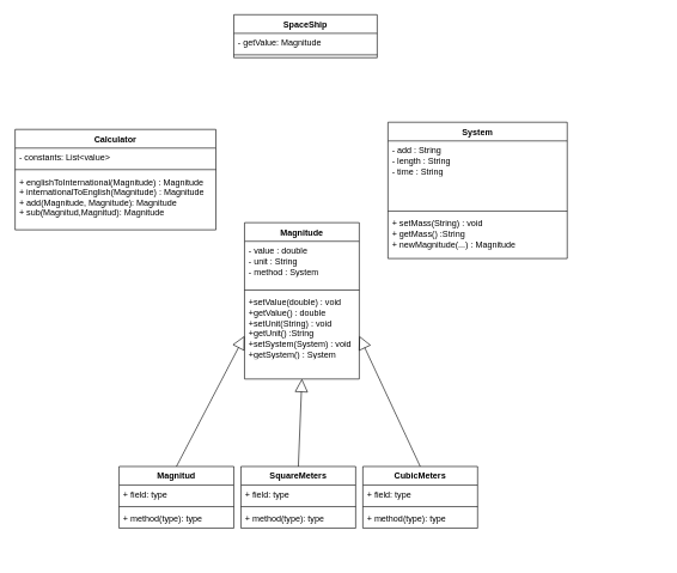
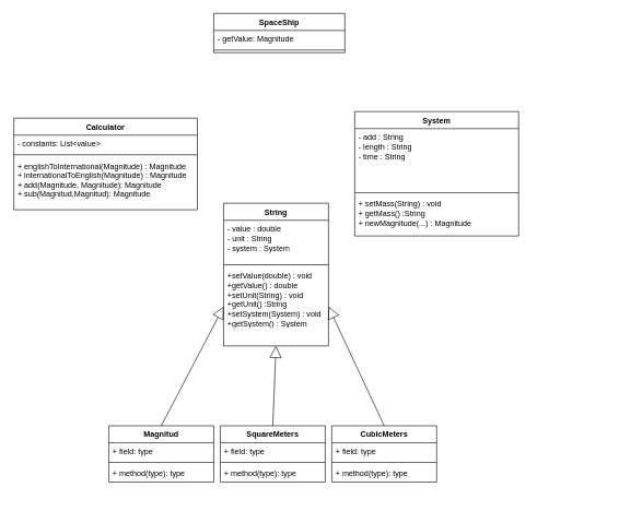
  <mxCell id="0" />
  <mxCell id="1" parent="0" />
- <mxCell id="2" value="&lt;div&gt;Magnitude&lt;/div&gt;" style="swimlane;fontStyle=1;align=center;verticalAlign=top;childLayout=stackLayout;horizontal=1;startSize=26;horizontalStack=0;resizeParent=1;resizeParentMax=0;resizeLast=0;collapsible=1;marginBottom=0;whiteSpace=wrap;html=1;" parent="1" vertex="1"><mxGeometry x="340" y="310" width="160" height="218" as="geometry" /></mxCell>
- <mxCell id="3" value="&lt;div&gt;- value : double&lt;/div&gt;&lt;div&gt;- unit : String&lt;br&gt;&lt;/div&gt;&lt;div&gt;- method : System&lt;br&gt;&lt;/div&gt;" style="text;strokeColor=none;fillColor=none;align=left;verticalAlign=top;spacingLeft=4;spacingRight=4;overflow=hidden;rotatable=0;points=[[0,0.5],[1,0.5]];portConstraint=eastwest;whiteSpace=wrap;html=1;" parent="2" vertex="1"><mxGeometry y="26" width="160" height="64" as="geometry" /></mxCell>
+ <mxCell id="2" value="&lt;div&gt;String&lt;/div&gt;" style="swimlane;fontStyle=1;align=center;verticalAlign=top;childLayout=stackLayout;horizontal=1;startSize=26;horizontalStack=0;resizeParent=1;resizeParentMax=0;resizeLast=0;collapsible=1;marginBottom=0;whiteSpace=wrap;html=1;" parent="1" vertex="1"><mxGeometry x="340" y="310" width="160" height="218" as="geometry" /></mxCell>
+ <mxCell id="3" value="&lt;div&gt;- value : double&lt;/div&gt;&lt;div&gt;- unit : String&lt;br&gt;&lt;/div&gt;&lt;div&gt;- system : System&lt;br&gt;&lt;/div&gt;" style="text;strokeColor=none;fillColor=none;align=left;verticalAlign=top;spacingLeft=4;spacingRight=4;overflow=hidden;rotatable=0;points=[[0,0.5],[1,0.5]];portConstraint=eastwest;whiteSpace=wrap;html=1;" parent="2" vertex="1"><mxGeometry y="26" width="160" height="64" as="geometry" /></mxCell>
  <mxCell id="4" value="" style="line;strokeWidth=1;fillColor=none;align=left;verticalAlign=middle;spacingTop=-1;spacingLeft=3;spacingRight=3;rotatable=0;labelPosition=right;points=[];portConstraint=eastwest;strokeColor=inherit;" parent="2" vertex="1"><mxGeometry y="90" width="160" height="8" as="geometry" /></mxCell>
  <mxCell id="5" value="&lt;div&gt;+setValue(double) : void&lt;br&gt;&lt;/div&gt;&lt;div&gt;+getValue() : double&lt;/div&gt;&lt;div&gt;+setUnit(String) : void&lt;br&gt;&lt;/div&gt;&lt;div&gt;+getUnit() :String&lt;/div&gt;&lt;div&gt;+setSystem(System) : void&lt;/div&gt;&lt;div&gt;+getSystem() : System&lt;br&gt;&lt;/div&gt;" style="text;strokeColor=none;fillColor=none;align=left;verticalAlign=top;spacingLeft=4;spacingRight=4;overflow=hidden;rotatable=0;points=[[0,0.5],[1,0.5]];portConstraint=eastwest;whiteSpace=wrap;html=1;" parent="2" vertex="1"><mxGeometry y="98" width="160" height="120" as="geometry" /></mxCell>
  <mxCell id="6" value="System" style="swimlane;fontStyle=1;align=center;verticalAlign=top;childLayout=stackLayout;horizontal=1;startSize=26;horizontalStack=0;resizeParent=1;resizeParentMax=0;resizeLast=0;collapsible=1;marginBottom=0;whiteSpace=wrap;html=1;" parent="1" vertex="1"><mxGeometry x="540" y="170" width="250" height="190" as="geometry" /></mxCell>
  <mxCell id="7" value="&lt;div&gt;- add : String&lt;/div&gt;&lt;div&gt;- length : String&lt;/div&gt;&lt;div&gt;- time : String&lt;br&gt;&lt;/div&gt;" style="text;strokeColor=none;fillColor=none;align=left;verticalAlign=top;spacingLeft=4;spacingRight=4;overflow=hidden;rotatable=0;points=[[0,0.5],[1,0.5]];portConstraint=eastwest;whiteSpace=wrap;html=1;" parent="6" vertex="1"><mxGeometry y="26" width="250" height="94" as="geometry" /></mxCell>
  <mxCell id="8" value="" style="line;strokeWidth=1;fillColor=none;align=left;verticalAlign=middle;spacingTop=-1;spacingLeft=3;spacingRight=3;rotatable=0;labelPosition=right;points=[];portConstraint=eastwest;strokeColor=inherit;" parent="6" vertex="1"><mxGeometry y="120" width="250" height="8" as="geometry" /></mxCell>
  <mxCell id="9" value="&lt;div&gt;+ setMass(String) : void&lt;/div&gt;&lt;div&gt;+ getMass() :String&lt;/div&gt;&lt;div&gt;+ newMagnitude(...) : Magnitude&lt;br&gt;&lt;/div&gt;" style="text;strokeColor=none;fillColor=none;align=left;verticalAlign=top;spacingLeft=4;spacingRight=4;overflow=hidden;rotatable=0;points=[[0,0.5],[1,0.5]];portConstraint=eastwest;whiteSpace=wrap;html=1;" parent="6" vertex="1"><mxGeometry y="128" width="250" height="62" as="geometry" /></mxCell>
  <mxCell id="10" value="SpaceShip" style="swimlane;fontStyle=1;align=center;verticalAlign=top;childLayout=stackLayout;horizontal=1;startSize=26;horizontalStack=0;resizeParent=1;resizeParentMax=0;resizeLast=0;collapsible=1;marginBottom=0;whiteSpace=wrap;html=1;" vertex="1" parent="1"><mxGeometry x="325" y="20" width="200" height="60" as="geometry" /></mxCell>
  <mxCell id="11" value="- getValue: Magnitude" style="text;strokeColor=none;fillColor=none;align=left;verticalAlign=top;spacingLeft=4;spacingRight=4;overflow=hidden;rotatable=0;points=[[0,0.5],[1,0.5]];portConstraint=eastwest;whiteSpace=wrap;html=1;" vertex="1" parent="10"><mxGeometry y="26" width="200" height="26" as="geometry" /></mxCell>
  <mxCell id="12" value="" style="line;strokeWidth=1;fillColor=none;align=left;verticalAlign=middle;spacingTop=-1;spacingLeft=3;spacingRight=3;rotatable=0;labelPosition=right;points=[];portConstraint=eastwest;strokeColor=inherit;" vertex="1" parent="10"><mxGeometry y="52" width="200" height="8" as="geometry" /></mxCell>
  <mxCell id="13" value="Calculator" style="swimlane;fontStyle=1;align=center;verticalAlign=top;childLayout=stackLayout;horizontal=1;startSize=26;horizontalStack=0;resizeParent=1;resizeParentMax=0;resizeLast=0;collapsible=1;marginBottom=0;whiteSpace=wrap;html=1;" vertex="1" parent="1"><mxGeometry x="20" y="180" width="280" height="140" as="geometry" /></mxCell>
  <mxCell id="14" value="- constants: List&amp;lt;value&amp;gt;" style="text;strokeColor=none;fillColor=none;align=left;verticalAlign=top;spacingLeft=4;spacingRight=4;overflow=hidden;rotatable=0;points=[[0,0.5],[1,0.5]];portConstraint=eastwest;whiteSpace=wrap;html=1;" vertex="1" parent="13"><mxGeometry y="26" width="280" height="26" as="geometry" /></mxCell>
  <mxCell id="15" value="" style="line;strokeWidth=1;fillColor=none;align=left;verticalAlign=middle;spacingTop=-1;spacingLeft=3;spacingRight=3;rotatable=0;labelPosition=right;points=[];portConstraint=eastwest;strokeColor=inherit;" vertex="1" parent="13"><mxGeometry y="52" width="280" height="8" as="geometry" /></mxCell>
  <mxCell id="16" value="+ englishToInternational(Magnitude) : Magnitude&lt;br&gt;+ internationalToEnglish(Magnitude) : Magnitude&lt;br&gt;+ add(Magnitude, Magnitude): Magnitude&lt;br&gt;+ sub(Magnitud,Magnitud): Magnitude" style="text;strokeColor=none;fillColor=none;align=left;verticalAlign=top;spacingLeft=4;spacingRight=4;overflow=hidden;rotatable=0;points=[[0,0.5],[1,0.5]];portConstraint=eastwest;whiteSpace=wrap;html=1;" vertex="1" parent="13"><mxGeometry y="60" width="280" height="80" as="geometry" /></mxCell>
  <mxCell id="17" value="SquareMeters" style="swimlane;fontStyle=1;align=center;verticalAlign=top;childLayout=stackLayout;horizontal=1;startSize=26;horizontalStack=0;resizeParent=1;resizeParentMax=0;resizeLast=0;collapsible=1;marginBottom=0;whiteSpace=wrap;html=1;" vertex="1" parent="1"><mxGeometry x="335" y="650" width="160" height="86" as="geometry" /></mxCell>
  <mxCell id="18" value="+ field: type" style="text;strokeColor=none;fillColor=none;align=left;verticalAlign=top;spacingLeft=4;spacingRight=4;overflow=hidden;rotatable=0;points=[[0,0.5],[1,0.5]];portConstraint=eastwest;whiteSpace=wrap;html=1;" vertex="1" parent="17"><mxGeometry y="26" width="160" height="26" as="geometry" /></mxCell>
  <mxCell id="19" value="" style="line;strokeWidth=1;fillColor=none;align=left;verticalAlign=middle;spacingTop=-1;spacingLeft=3;spacingRight=3;rotatable=0;labelPosition=right;points=[];portConstraint=eastwest;strokeColor=inherit;" vertex="1" parent="17"><mxGeometry y="52" width="160" height="8" as="geometry" /></mxCell>
  <mxCell id="20" value="+ method(type): type" style="text;strokeColor=none;fillColor=none;align=left;verticalAlign=top;spacingLeft=4;spacingRight=4;overflow=hidden;rotatable=0;points=[[0,0.5],[1,0.5]];portConstraint=eastwest;whiteSpace=wrap;html=1;" vertex="1" parent="17"><mxGeometry y="60" width="160" height="26" as="geometry" /></mxCell>
  <mxCell id="21" value="CubicMeters" style="swimlane;fontStyle=1;align=center;verticalAlign=top;childLayout=stackLayout;horizontal=1;startSize=26;horizontalStack=0;resizeParent=1;resizeParentMax=0;resizeLast=0;collapsible=1;marginBottom=0;whiteSpace=wrap;html=1;" vertex="1" parent="1"><mxGeometry x="505" y="650" width="160" height="86" as="geometry" /></mxCell>
  <mxCell id="22" value="+ field: type" style="text;strokeColor=none;fillColor=none;align=left;verticalAlign=top;spacingLeft=4;spacingRight=4;overflow=hidden;rotatable=0;points=[[0,0.5],[1,0.5]];portConstraint=eastwest;whiteSpace=wrap;html=1;" vertex="1" parent="21"><mxGeometry y="26" width="160" height="26" as="geometry" /></mxCell>
  <mxCell id="23" value="" style="line;strokeWidth=1;fillColor=none;align=left;verticalAlign=middle;spacingTop=-1;spacingLeft=3;spacingRight=3;rotatable=0;labelPosition=right;points=[];portConstraint=eastwest;strokeColor=inherit;" vertex="1" parent="21"><mxGeometry y="52" width="160" height="8" as="geometry" /></mxCell>
  <mxCell id="24" value="+ method(type): type" style="text;strokeColor=none;fillColor=none;align=left;verticalAlign=top;spacingLeft=4;spacingRight=4;overflow=hidden;rotatable=0;points=[[0,0.5],[1,0.5]];portConstraint=eastwest;whiteSpace=wrap;html=1;" vertex="1" parent="21"><mxGeometry y="60" width="160" height="26" as="geometry" /></mxCell>
  <mxCell id="25" value="Magnitud" style="swimlane;fontStyle=1;align=center;verticalAlign=top;childLayout=stackLayout;horizontal=1;startSize=26;horizontalStack=0;resizeParent=1;resizeParentMax=0;resizeLast=0;collapsible=1;marginBottom=0;whiteSpace=wrap;html=1;" vertex="1" parent="1"><mxGeometry x="165" y="650" width="160" height="86" as="geometry" /></mxCell>
  <mxCell id="26" value="+ field: type" style="text;strokeColor=none;fillColor=none;align=left;verticalAlign=top;spacingLeft=4;spacingRight=4;overflow=hidden;rotatable=0;points=[[0,0.5],[1,0.5]];portConstraint=eastwest;whiteSpace=wrap;html=1;" vertex="1" parent="25"><mxGeometry y="26" width="160" height="26" as="geometry" /></mxCell>
  <mxCell id="27" value="" style="line;strokeWidth=1;fillColor=none;align=left;verticalAlign=middle;spacingTop=-1;spacingLeft=3;spacingRight=3;rotatable=0;labelPosition=right;points=[];portConstraint=eastwest;strokeColor=inherit;" vertex="1" parent="25"><mxGeometry y="52" width="160" height="8" as="geometry" /></mxCell>
  <mxCell id="28" value="+ method(type): type" style="text;strokeColor=none;fillColor=none;align=left;verticalAlign=top;spacingLeft=4;spacingRight=4;overflow=hidden;rotatable=0;points=[[0,0.5],[1,0.5]];portConstraint=eastwest;whiteSpace=wrap;html=1;" vertex="1" parent="25"><mxGeometry y="60" width="160" height="26" as="geometry" /></mxCell>
  <mxCell id="29" value="&amp;nbsp;" style="endArrow=block;endSize=16;endFill=0;html=1;rounded=0;exitX=0.5;exitY=0;exitDx=0;exitDy=0;entryX=0;entryY=0.5;entryDx=0;entryDy=0;" edge="1" parent="1" source="25" target="5"><mxGeometry x="1" y="-579" width="160" relative="1" as="geometry"><mxPoint x="190" y="530" as="sourcePoint" /><mxPoint x="350" y="530" as="targetPoint" /><mxPoint x="17" y="-36" as="offset" /></mxGeometry></mxCell>
  <mxCell id="30" value="&amp;nbsp;" style="endArrow=block;endSize=16;endFill=0;html=1;rounded=0;exitX=0.5;exitY=0;exitDx=0;exitDy=0;entryX=0.5;entryY=0.998;entryDx=0;entryDy=0;entryPerimeter=0;" edge="1" parent="1" source="17" target="5"><mxGeometry x="-1" y="-543" width="160" relative="1" as="geometry"><mxPoint x="290" y="490" as="sourcePoint" /><mxPoint x="450" y="490" as="targetPoint" /><mxPoint x="-18" y="118" as="offset" /></mxGeometry></mxCell>
  <mxCell id="31" value="&amp;nbsp;" style="endArrow=block;endSize=16;endFill=0;html=1;rounded=0;exitX=0.5;exitY=0;exitDx=0;exitDy=0;entryX=1;entryY=0.5;entryDx=0;entryDy=0;" edge="1" parent="1" source="21" target="5"><mxGeometry x="-1" y="-160" width="160" relative="1" as="geometry"><mxPoint x="290" y="490" as="sourcePoint" /><mxPoint x="450" y="490" as="targetPoint" /><mxPoint x="10" y="28" as="offset" /></mxGeometry></mxCell>
